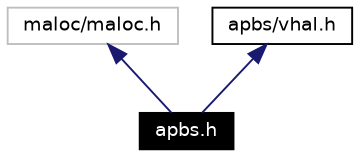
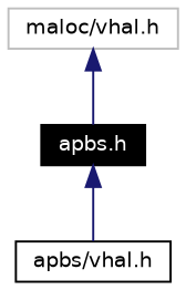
  digraph {
    node [color=black fontname=Helvetica fontsize=10 shape=box]
    edge [color=midnightblue dir=back fontname=Helvetica fontsize=10 style=solid]
    n1 [fontcolor=white height=0.2 label="apbs.h" style=filled width=0.4]
-   n2 [color=grey75 height=0.2 label="maloc/maloc.h" width=0.4]
+   n2 [color=grey75 height=0.2 label="maloc/vhal.h" width=0.4]
    n3 [height=0.2 label="apbs/vhal.h" width=0.4]
    n2 -> n1
-   n3 -> n1
+   n1 -> n3
  }
